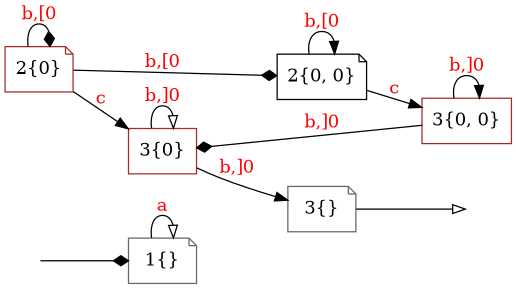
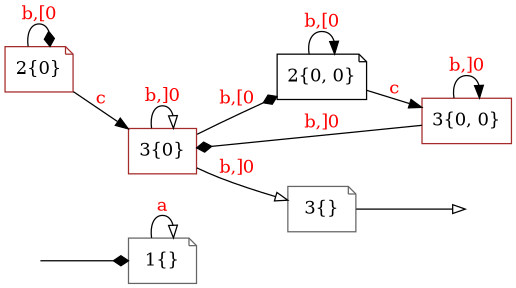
  digraph {
    rankdir=LR
    node [shape=note color=brown]
    edge [arrowhead=normal fontcolor=red]
    Q0 [fixedsize=true height=0 shape=circle style=invisible width=0 color=""]
    "1{}" [color=gray40]
    Q1 [fixedsize=true height=0 shape=circle style=invisible width=0 color=""]
    "2{0}"
    "3{0}" [shape=box]
    "2{0, 0}" [color=black]
    "3{}" [color=gray40]
    "3{0, 0}" [shape=box]
    Q0 -> "1{}" [arrowhead=diamond fontcolor=""]
    "1{}" -> "1{}" [arrowhead=onormal label=a]
    "2{0}" -> "2{0}" [arrowhead=diamond label="b,[0"]
    "2{0}" -> "3{0}" [label=c]
-   "2{0}" -> "2{0, 0}" [arrowhead=diamond label="b,[0"]
+   "3{0}" -> "2{0, 0}" [arrowhead=diamond label="b,[0"]
    "3{0}" -> "3{0}" [arrowhead=onormal label="b,]0"]
-   "3{0}" -> "3{}" [label="b,]0"]
+   "3{0}" -> "3{}" [arrowhead=onormal label="b,]0"]
    "2{0, 0}" -> "2{0, 0}" [label="b,[0"]
    "2{0, 0}" -> "3{0, 0}" [label=c]
    "3{}" -> Q1 [arrowhead=onormal fontcolor=""]
    "3{0, 0}" -> "3{0}" [arrowhead=diamond label="b,]0"]
    "3{0, 0}" -> "3{0, 0}" [label="b,]0"]
  }
